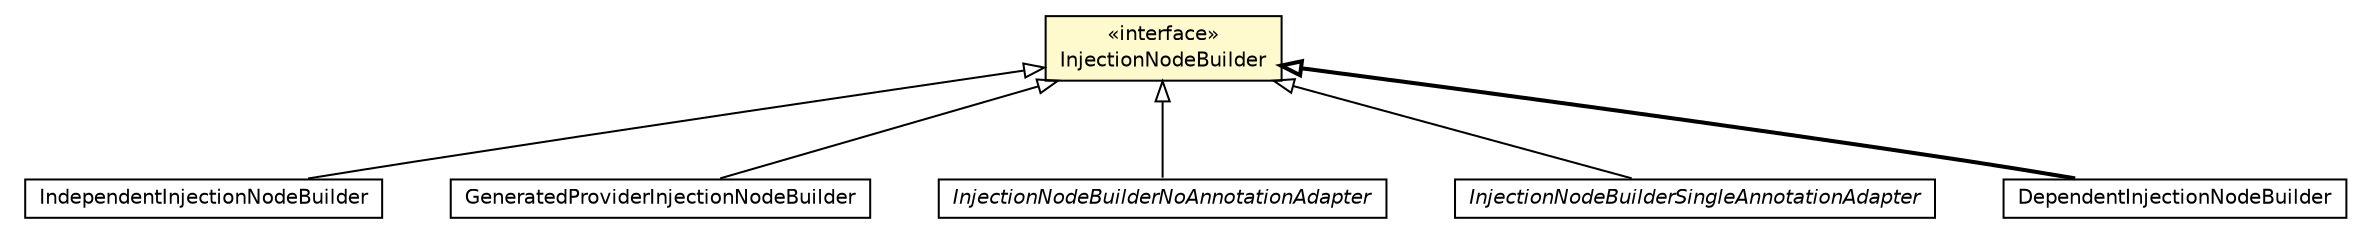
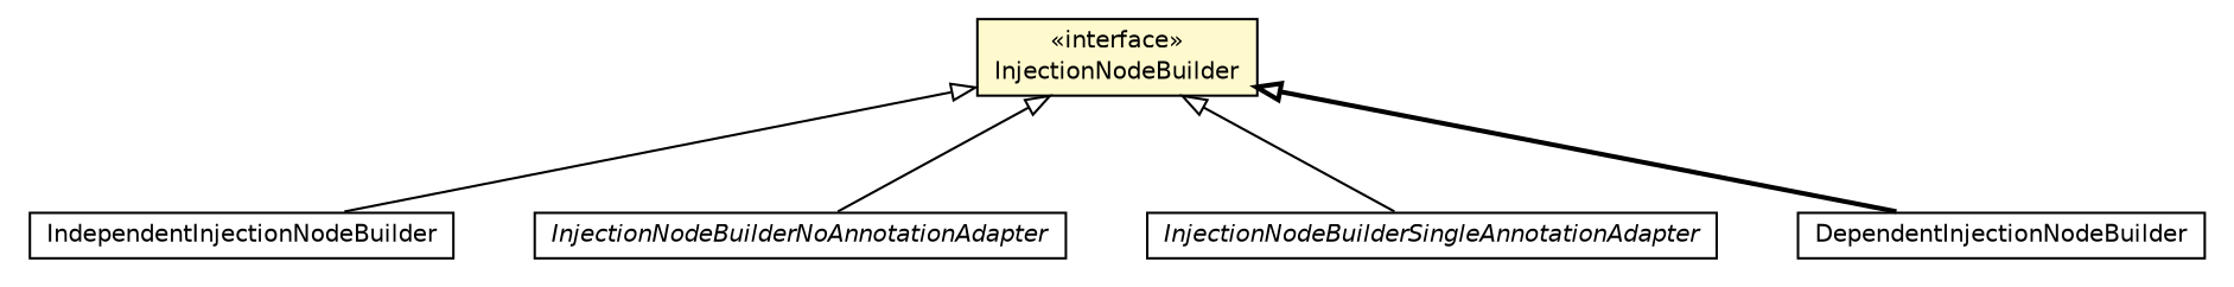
  digraph {
    nodesep=0.25
    ranksep=0.5
    node [fontcolor=black fontname=Helvetica fontsize=10.0 shape=plaintext]
    edge [arrowtail=empty dir=back fontname=Helvetica fontsize=10 headport=p labelfontname=Helvetica labelfontsize=10 style=solid tailport=p]
    n1 [label=<<table title="org.androidtransfuse.gen.variableBuilder.IndependentInjectionNodeBuilder" border="0" cellborder="1" cellspacing="0" cellpadding="2" port="p" href="./IndependentInjectionNodeBuilder.html"> 		<tr><td><table border="0" cellspacing="0" cellpadding="1"> <tr><td align="center" balign="center"> IndependentInjectionNodeBuilder </td></tr> 		</table></td></tr> 		</table>>]
-   n2 [label=<<table title="org.androidtransfuse.gen.variableBuilder.GeneratedProviderInjectionNodeBuilder" border="0" cellborder="1" cellspacing="0" cellpadding="2" port="p" href="./GeneratedProviderInjectionNodeBuilder.html"> 		<tr><td><table border="0" cellspacing="0" cellpadding="1"> <tr><td align="center" balign="center"> GeneratedProviderInjectionNodeBuilder </td></tr> 		</table></td></tr> 		</table>>]
    n3 [label=<<table title="org.androidtransfuse.gen.variableBuilder.InjectionNodeBuilderNoAnnotationAdapter" border="0" cellborder="1" cellspacing="0" cellpadding="2" port="p" href="./InjectionNodeBuilderNoAnnotationAdapter.html"> 		<tr><td><table border="0" cellspacing="0" cellpadding="1"> <tr><td align="center" balign="center"><font face="Helvetica-Oblique"> InjectionNodeBuilderNoAnnotationAdapter </font></td></tr> 		</table></td></tr> 		</table>>]
    n4 [label=<<table title="org.androidtransfuse.gen.variableBuilder.InjectionNodeBuilder" border="0" cellborder="1" cellspacing="0" cellpadding="2" port="p" bgcolor="lemonChiffon" href="./InjectionNodeBuilder.html"> 		<tr><td><table border="0" cellspacing="0" cellpadding="1"> <tr><td align="center" balign="center"> &#171;interface&#187; </td></tr> <tr><td align="center" balign="center"> InjectionNodeBuilder </td></tr> 		</table></td></tr> 		</table>>]
    n5 [label=<<table title="org.androidtransfuse.gen.variableBuilder.InjectionNodeBuilderSingleAnnotationAdapter" border="0" cellborder="1" cellspacing="0" cellpadding="2" port="p" href="./InjectionNodeBuilderSingleAnnotationAdapter.html"> 		<tr><td><table border="0" cellspacing="0" cellpadding="1"> <tr><td align="center" balign="center"><font face="Helvetica-Oblique"> InjectionNodeBuilderSingleAnnotationAdapter </font></td></tr> 		</table></td></tr> 		</table>>]
    n6 [label=<<table title="org.androidtransfuse.gen.variableBuilder.DependentInjectionNodeBuilder" border="0" cellborder="1" cellspacing="0" cellpadding="2" port="p" href="./DependentInjectionNodeBuilder.html"> 		<tr><td><table border="0" cellspacing="0" cellpadding="1"> <tr><td align="center" balign="center"> DependentInjectionNodeBuilder </td></tr> 		</table></td></tr> 		</table>>]
    n4 -> n1
-   n4 -> n2
    n4 -> n3
    n4 -> n5
    n4 -> n6 [style=bold]
  }
